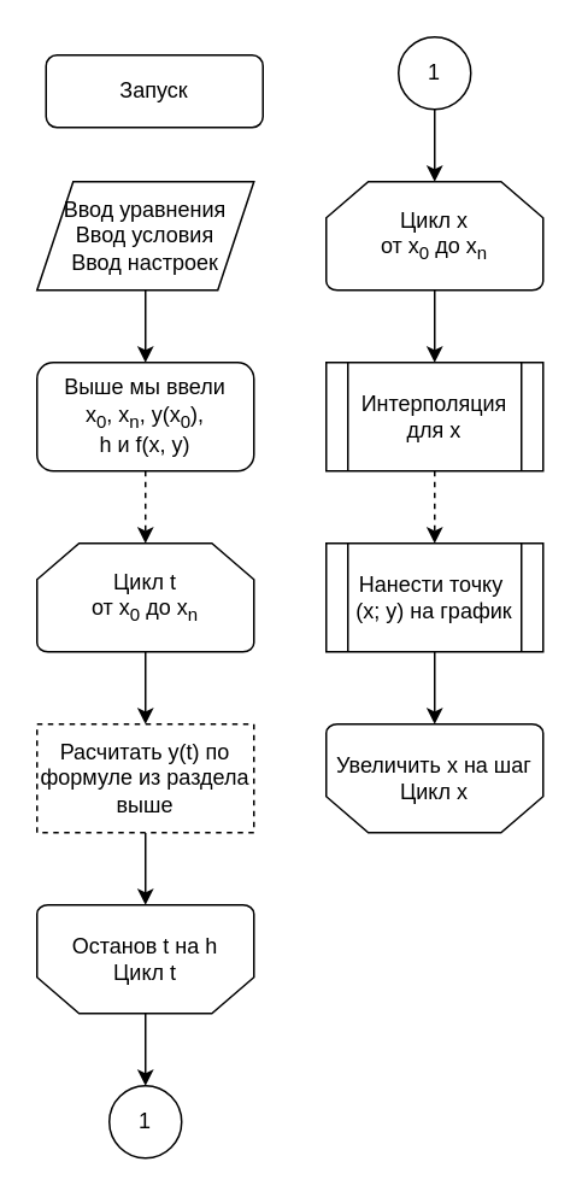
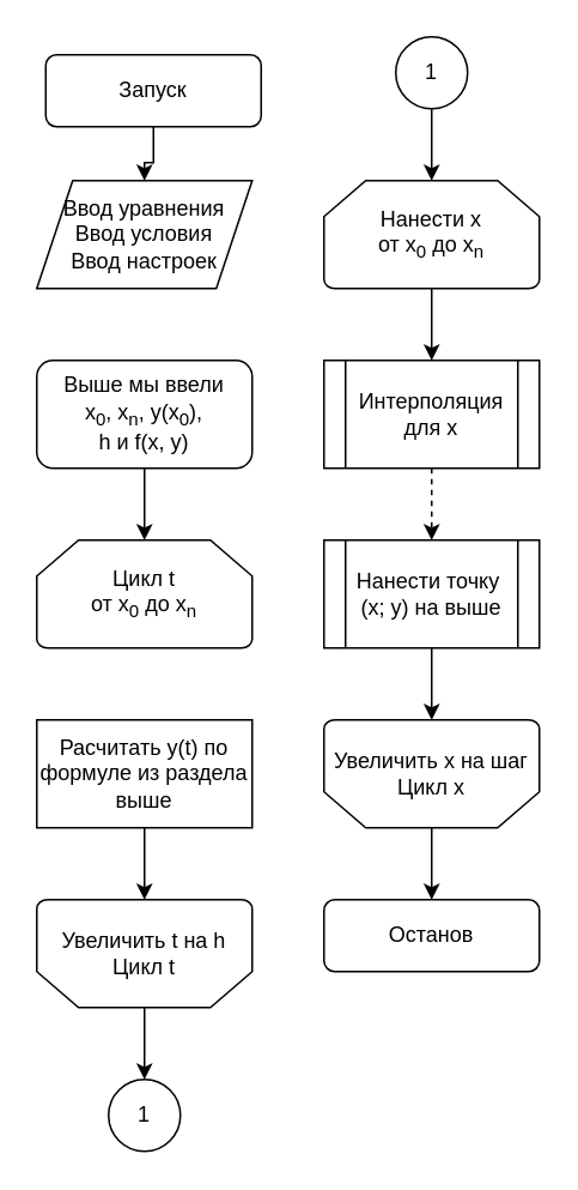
  <mxCell id="0" />
  <mxCell id="1" parent="0" />
+ <mxCell id="2" value="" style="edgeStyle=orthogonalEdgeStyle;rounded=0;orthogonalLoop=1;jettySize=auto;html=1;" edge="1" parent="1" source="3" target="5"><mxGeometry relative="1" as="geometry" /></mxCell>
  <mxCell id="3" value="Запуск" style="rounded=1;whiteSpace=wrap;html=1;" vertex="1" parent="1"><mxGeometry x="25" y="30" width="120" height="40" as="geometry" /></mxCell>
- <mxCell id="4" value="" style="edgeStyle=orthogonalEdgeStyle;rounded=0;orthogonalLoop=1;jettySize=auto;html=1;" edge="1" parent="1" source="5" target="7"><mxGeometry relative="1" as="geometry" /></mxCell>
  <mxCell id="5" value="Ввод уравнения&lt;br&gt;Ввод условия&lt;br&gt;Ввод настроек" style="shape=parallelogram;perimeter=parallelogramPerimeter;whiteSpace=wrap;html=1;fixedSize=1;" vertex="1" parent="1"><mxGeometry x="20" y="100" width="120" height="60" as="geometry" /></mxCell>
- <mxCell id="6" value="" style="edgeStyle=orthogonalEdgeStyle;rounded=0;orthogonalLoop=1;jettySize=auto;html=1;dashed=1;" edge="1" parent="1" source="7" target="9"><mxGeometry relative="1" as="geometry" /></mxCell>
+ <mxCell id="6" value="" style="edgeStyle=orthogonalEdgeStyle;rounded=0;orthogonalLoop=1;jettySize=auto;html=1;" edge="1" parent="1" source="7" target="9"><mxGeometry relative="1" as="geometry" /></mxCell>
  <mxCell id="7" value="Выше мы ввели &lt;br&gt;x&lt;sub&gt;0&lt;/sub&gt;, x&lt;sub&gt;n&lt;/sub&gt;, y(x&lt;sub&gt;0&lt;/sub&gt;),&lt;br&gt;h и f(x, y)" style="whiteSpace=wrap;html=1;rounded=1;" vertex="1" parent="1"><mxGeometry x="20" y="200" width="120" height="60" as="geometry" /></mxCell>
- <mxCell id="8" value="" style="edgeStyle=orthogonalEdgeStyle;rounded=0;orthogonalLoop=1;jettySize=auto;html=1;" edge="1" parent="1" source="9" target="13"><mxGeometry relative="1" as="geometry" /></mxCell>
  <mxCell id="9" value="Цикл t&lt;br&gt;от x&lt;sub&gt;0&lt;/sub&gt;&amp;nbsp;до x&lt;sub&gt;n&lt;/sub&gt;" style="strokeWidth=1;html=1;shape=mxgraph.flowchart.loop_limit;whiteSpace=wrap;" vertex="1" parent="1"><mxGeometry x="20" y="300" width="120" height="60" as="geometry" /></mxCell>
  <mxCell id="10" value="" style="edgeStyle=orthogonalEdgeStyle;rounded=0;orthogonalLoop=1;jettySize=auto;html=1;entryX=0.5;entryY=0;entryDx=0;entryDy=0;" edge="1" parent="1" source="11" target="14"><mxGeometry relative="1" as="geometry"><mxPoint x="80" y="605" as="targetPoint" /></mxGeometry></mxCell>
- <mxCell id="11" value="Останов t на h&lt;br&gt;Цикл t" style="strokeWidth=1;html=1;shape=mxgraph.flowchart.loop_limit;whiteSpace=wrap;direction=west;" vertex="1" parent="1"><mxGeometry x="20" y="500" width="120" height="60" as="geometry" /></mxCell>
+ <mxCell id="11" value="Увеличить t на h&lt;br&gt;Цикл t" style="strokeWidth=1;html=1;shape=mxgraph.flowchart.loop_limit;whiteSpace=wrap;direction=west;" vertex="1" parent="1"><mxGeometry x="20" y="500" width="120" height="60" as="geometry" /></mxCell>
  <mxCell id="12" value="" style="edgeStyle=orthogonalEdgeStyle;rounded=0;orthogonalLoop=1;jettySize=auto;html=1;" edge="1" parent="1" source="13" target="11"><mxGeometry relative="1" as="geometry" /></mxCell>
- <mxCell id="13" value="Расчитать y(t) по формуле из раздела выше" style="rounded=0;whiteSpace=wrap;html=1;strokeWidth=1;dashed=1;" vertex="1" parent="1"><mxGeometry x="20" y="400" width="120" height="60" as="geometry" /></mxCell>
+ <mxCell id="13" value="Расчитать y(t) по формуле из раздела выше" style="rounded=0;whiteSpace=wrap;html=1;strokeWidth=1;" vertex="1" parent="1"><mxGeometry x="20" y="400" width="120" height="60" as="geometry" /></mxCell>
  <mxCell id="14" value="1" style="ellipse;whiteSpace=wrap;html=1;aspect=fixed;strokeWidth=1;" vertex="1" parent="1"><mxGeometry x="60" y="600" width="40" height="40" as="geometry" /></mxCell>
+ <mxCell id="15" value="Останов" style="rounded=1;whiteSpace=wrap;html=1;" vertex="1" parent="1"><mxGeometry x="180" y="500" width="120" height="40" as="geometry" /></mxCell>
  <mxCell id="16" value="" style="edgeStyle=orthogonalEdgeStyle;rounded=0;orthogonalLoop=1;jettySize=auto;html=1;" edge="1" parent="1" source="17" target="19"><mxGeometry relative="1" as="geometry" /></mxCell>
  <mxCell id="17" value="1" style="ellipse;whiteSpace=wrap;html=1;aspect=fixed;strokeWidth=1;" vertex="1" parent="1"><mxGeometry x="220" y="20" width="40" height="40" as="geometry" /></mxCell>
  <mxCell id="18" value="" style="edgeStyle=orthogonalEdgeStyle;rounded=0;orthogonalLoop=1;jettySize=auto;html=1;" edge="1" parent="1" source="19" target="23"><mxGeometry relative="1" as="geometry" /></mxCell>
- <mxCell id="19" value="Цикл x&lt;br&gt;от x&lt;sub&gt;0&lt;/sub&gt;&amp;nbsp;до x&lt;sub&gt;n&lt;/sub&gt;" style="strokeWidth=1;html=1;shape=mxgraph.flowchart.loop_limit;whiteSpace=wrap;" vertex="1" parent="1"><mxGeometry x="180" y="100" width="120" height="60" as="geometry" /></mxCell>
+ <mxCell id="19" value="Нанести x&lt;br&gt;от x&lt;sub&gt;0&lt;/sub&gt;&amp;nbsp;до x&lt;sub&gt;n&lt;/sub&gt;" style="strokeWidth=1;html=1;shape=mxgraph.flowchart.loop_limit;whiteSpace=wrap;" vertex="1" parent="1"><mxGeometry x="180" y="100" width="120" height="60" as="geometry" /></mxCell>
+ <mxCell id="20" value="" style="edgeStyle=orthogonalEdgeStyle;rounded=0;orthogonalLoop=1;jettySize=auto;html=1;" edge="1" parent="1" source="21" target="15"><mxGeometry relative="1" as="geometry" /></mxCell>
  <mxCell id="21" value="Увеличить x на шаг&lt;br&gt;Цикл x" style="strokeWidth=1;html=1;shape=mxgraph.flowchart.loop_limit;whiteSpace=wrap;direction=west;" vertex="1" parent="1"><mxGeometry x="180" y="400" width="120" height="60" as="geometry" /></mxCell>
  <mxCell id="22" value="" style="edgeStyle=orthogonalEdgeStyle;rounded=0;orthogonalLoop=1;jettySize=auto;html=1;dashed=1;" edge="1" parent="1" source="23" target="25"><mxGeometry relative="1" as="geometry" /></mxCell>
  <mxCell id="23" value="Интерполяция для x" style="shape=process;whiteSpace=wrap;html=1;backgroundOutline=1;strokeWidth=1;" vertex="1" parent="1"><mxGeometry x="180" y="200" width="120" height="60" as="geometry" /></mxCell>
  <mxCell id="24" value="" style="edgeStyle=orthogonalEdgeStyle;rounded=0;orthogonalLoop=1;jettySize=auto;html=1;" edge="1" parent="1" source="25" target="21"><mxGeometry relative="1" as="geometry" /></mxCell>
- <mxCell id="25" value="Нанести точку&amp;nbsp;&lt;br&gt;(x; y) на график" style="shape=process;whiteSpace=wrap;html=1;backgroundOutline=1;strokeWidth=1;" vertex="1" parent="1"><mxGeometry x="180" y="300" width="120" height="60" as="geometry" /></mxCell>
+ <mxCell id="25" value="Нанести точку&amp;nbsp;&lt;br&gt;(x; y) на выше" style="shape=process;whiteSpace=wrap;html=1;backgroundOutline=1;strokeWidth=1;" vertex="1" parent="1"><mxGeometry x="180" y="300" width="120" height="60" as="geometry" /></mxCell>
